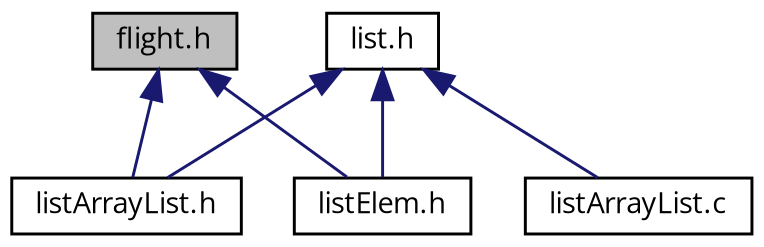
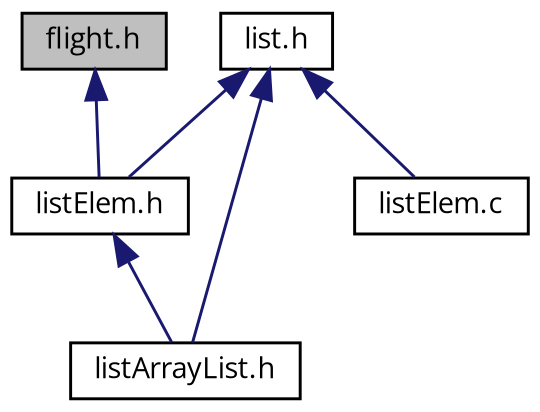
  digraph {
    fontname="Open Sans"
    node [color=black fillcolor=white fontname="Open Sans" fontsize=10 shape=record style=filled]
    edge [color=midnightblue dir=back fontname="Open Sans" fontsize=10 labelfontname=Helvetica labelfontsize=10 style=solid]
    n1 [fillcolor=grey75 fontcolor=black height=0.2 label="flight.h" width=0.4]
    n2 [height=0.2 label="listElem.h" width=0.4]
    n3 [height=0.2 label="listArrayList.h" width=0.4]
    n4 [height=0.2 label="list.h" width=0.4]
-   n5 [height=0.2 label="listArrayList.c" width=0.4]
+   n5 [height=0.2 label="listElem.c" width=0.4]
    n1 -> n2
-   n1 -> n3
+   n2 -> n3
    n4 -> n2
    n4 -> n3
    n4 -> n5
  }
